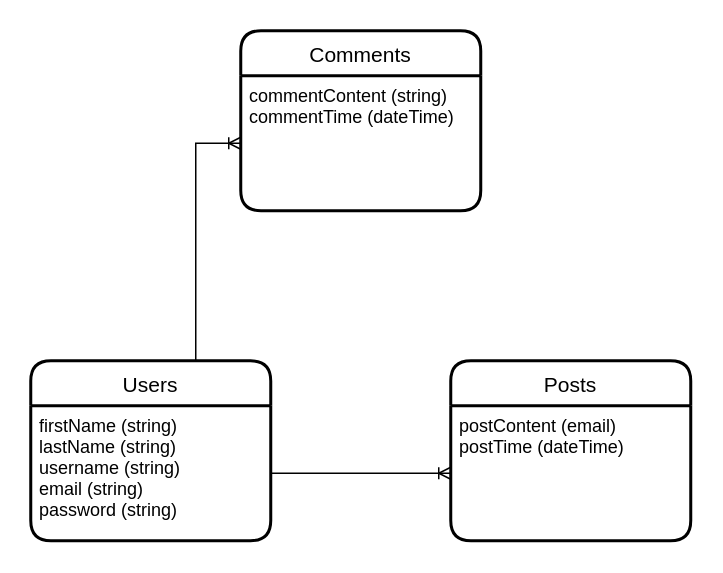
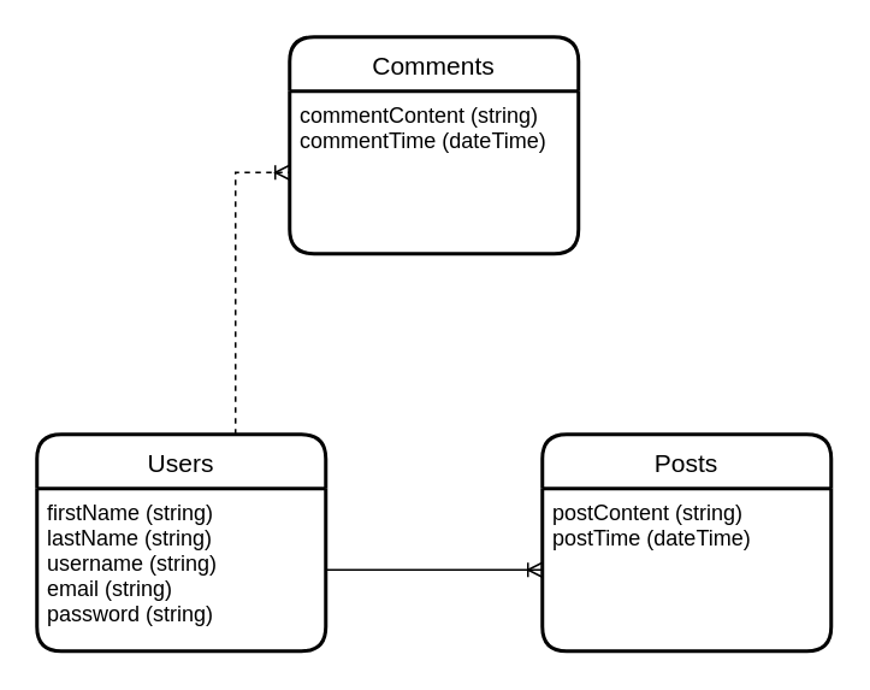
  <mxCell id="0" />
  <mxCell id="1" parent="0" />
  <mxCell id="2" value="Users" style="swimlane;childLayout=stackLayout;horizontal=1;startSize=30;horizontalStack=0;rounded=1;fontSize=14;fontStyle=0;strokeWidth=2;resizeParent=0;resizeLast=1;shadow=0;dashed=0;align=center;" vertex="1" parent="1"><mxGeometry x="20" y="240" width="160" height="120" as="geometry" /></mxCell>
  <mxCell id="3" value="firstName (string)&#10;lastName (string)&#10;username (string)&#10;email (string)&#10;password (string)" style="align=left;strokeColor=none;fillColor=none;spacingLeft=4;fontSize=12;verticalAlign=top;resizable=0;rotatable=0;part=1;" vertex="1" parent="2"><mxGeometry y="30" width="160" height="90" as="geometry" /></mxCell>
  <mxCell id="4" value="Posts" style="swimlane;childLayout=stackLayout;horizontal=1;startSize=30;horizontalStack=0;rounded=1;fontSize=14;fontStyle=0;strokeWidth=2;resizeParent=0;resizeLast=1;shadow=0;dashed=0;align=center;" vertex="1" parent="1"><mxGeometry x="300" y="240" width="160" height="120" as="geometry" /></mxCell>
- <mxCell id="5" value="postContent (email)&#10;postTime (dateTime)" style="align=left;strokeColor=none;fillColor=none;spacingLeft=4;fontSize=12;verticalAlign=top;resizable=0;rotatable=0;part=1;" vertex="1" parent="4"><mxGeometry y="30" width="160" height="90" as="geometry" /></mxCell>
+ <mxCell id="5" value="postContent (string)&#10;postTime (dateTime)" style="align=left;strokeColor=none;fillColor=none;spacingLeft=4;fontSize=12;verticalAlign=top;resizable=0;rotatable=0;part=1;" vertex="1" parent="4"><mxGeometry y="30" width="160" height="90" as="geometry" /></mxCell>
  <mxCell id="6" value="Comments" style="swimlane;childLayout=stackLayout;horizontal=1;startSize=30;horizontalStack=0;rounded=1;fontSize=14;fontStyle=0;strokeWidth=2;resizeParent=0;resizeLast=1;shadow=0;dashed=0;align=center;" vertex="1" parent="1"><mxGeometry x="160" y="20" width="160" height="120" as="geometry" /></mxCell>
  <mxCell id="7" value="commentContent (string)&#10;commentTime (dateTime)" style="align=left;strokeColor=none;fillColor=none;spacingLeft=4;fontSize=12;verticalAlign=top;resizable=0;rotatable=0;part=1;" vertex="1" parent="6"><mxGeometry y="30" width="160" height="90" as="geometry" /></mxCell>
- <mxCell id="8" value="" style="edgeStyle=entityRelationEdgeStyle;fontSize=12;html=1;endArrow=ERoneToMany;rounded=0;exitX=0.5;exitY=0;exitDx=0;exitDy=0;entryX=0;entryY=0.5;entryDx=0;entryDy=0;" edge="1" parent="1" source="2" target="7"><mxGeometry width="100" height="100" relative="1" as="geometry"><mxPoint x="230" y="190" as="sourcePoint" /><mxPoint x="330" y="90" as="targetPoint" /></mxGeometry></mxCell>
+ <mxCell id="8" value="" style="edgeStyle=entityRelationEdgeStyle;fontSize=12;html=1;endArrow=ERoneToMany;rounded=0;exitX=0.5;exitY=0;exitDx=0;exitDy=0;entryX=0;entryY=0.5;entryDx=0;entryDy=0;dashed=1;" edge="1" parent="1" source="2" target="7"><mxGeometry width="100" height="100" relative="1" as="geometry"><mxPoint x="230" y="190" as="sourcePoint" /><mxPoint x="330" y="90" as="targetPoint" /></mxGeometry></mxCell>
  <mxCell id="9" value="" style="edgeStyle=entityRelationEdgeStyle;fontSize=12;html=1;endArrow=ERoneToMany;rounded=0;" edge="1" parent="1" source="3" target="5"><mxGeometry width="100" height="100" relative="1" as="geometry"><mxPoint x="270" y="70" as="sourcePoint" /><mxPoint x="370" y="-30" as="targetPoint" /></mxGeometry></mxCell>
